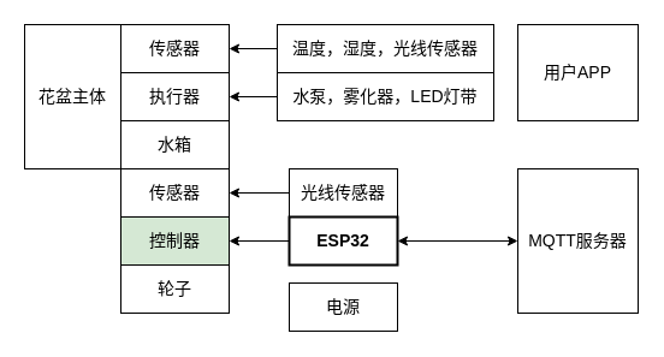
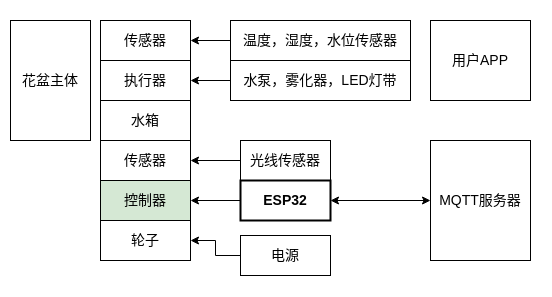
  <mxCell id="0" />
  <mxCell id="1" parent="0" />
- <mxCell id="2" value="&lt;font style=&quot;font-size: 14px;&quot;&gt;花盆主体&lt;/font&gt;" style="whiteSpace=wrap;html=1;resizeWidth=1;resizeHeight=1;autosize=0;" vertex="1" parent="1"><mxGeometry x="20" y="20" width="80" height="120" as="geometry" /></mxCell>
+ <mxCell id="2" value="&lt;font style=&quot;font-size: 14px;&quot;&gt;花盆主体&lt;/font&gt;" style="whiteSpace=wrap;html=1;resizeWidth=1;resizeHeight=1;autosize=0;" vertex="1" parent="1"><mxGeometry x="10" y="20" width="80" height="120" as="geometry" /></mxCell>
  <mxCell id="3" value="传感器" style="whiteSpace=wrap;html=1;fontSize=14;" vertex="1" parent="1"><mxGeometry x="100" y="20" width="90" height="40" as="geometry" /></mxCell>
  <mxCell id="4" value="执行器" style="whiteSpace=wrap;html=1;fontSize=14;" vertex="1" parent="1"><mxGeometry x="100" y="60" width="90" height="40" as="geometry" /></mxCell>
  <mxCell id="5" value="水箱" style="whiteSpace=wrap;html=1;fontSize=14;" vertex="1" parent="1"><mxGeometry x="100" y="100" width="90" height="40" as="geometry" /></mxCell>
  <mxCell id="6" value="传感器" style="whiteSpace=wrap;html=1;fontSize=14;" vertex="1" parent="1"><mxGeometry x="100" y="140" width="90" height="40" as="geometry" /></mxCell>
  <mxCell id="7" value="控制器" style="whiteSpace=wrap;html=1;fontSize=14;fillColor=#d5e8d4;" vertex="1" parent="1"><mxGeometry x="100" y="180" width="90" height="40" as="geometry" /></mxCell>
  <mxCell id="8" value="轮子" style="whiteSpace=wrap;html=1;fontSize=14;" vertex="1" parent="1"><mxGeometry x="100" y="220" width="90" height="40" as="geometry" /></mxCell>
  <mxCell id="9" style="edgeStyle=orthogonalEdgeStyle;rounded=0;orthogonalLoop=1;jettySize=auto;html=1;exitX=0;exitY=0.5;exitDx=0;exitDy=0;entryX=1;entryY=0.5;entryDx=0;entryDy=0;" edge="1" parent="1" source="21" target="7"><mxGeometry relative="1" as="geometry" /></mxCell>
  <mxCell id="10" style="edgeStyle=orthogonalEdgeStyle;rounded=0;orthogonalLoop=1;jettySize=auto;html=1;entryX=0;entryY=0.5;entryDx=0;entryDy=0;startArrow=classic;startFill=1;" edge="1" parent="1" source="21" target="17"><mxGeometry relative="1" as="geometry" /></mxCell>
  <mxCell id="11" style="edgeStyle=orthogonalEdgeStyle;rounded=0;orthogonalLoop=1;jettySize=auto;html=1;entryX=1;entryY=0.5;entryDx=0;entryDy=0;" edge="1" parent="1" source="12" target="4"><mxGeometry relative="1" as="geometry" /></mxCell>
  <mxCell id="12" value="水泵，雾化器，LED灯带" style="whiteSpace=wrap;html=1;fontSize=14;" vertex="1" parent="1"><mxGeometry x="230" y="60" width="180" height="40" as="geometry" /></mxCell>
  <mxCell id="13" style="edgeStyle=orthogonalEdgeStyle;rounded=0;orthogonalLoop=1;jettySize=auto;html=1;entryX=1;entryY=0.5;entryDx=0;entryDy=0;" edge="1" parent="1" source="14" target="6"><mxGeometry relative="1" as="geometry" /></mxCell>
  <mxCell id="14" value="光线传感器" style="whiteSpace=wrap;html=1;fontSize=14;" vertex="1" parent="1"><mxGeometry x="240" y="140" width="90" height="40" as="geometry" /></mxCell>
  <mxCell id="15" style="edgeStyle=orthogonalEdgeStyle;rounded=0;orthogonalLoop=1;jettySize=auto;html=1;entryX=1;entryY=0.5;entryDx=0;entryDy=0;" edge="1" parent="1" source="16" target="3"><mxGeometry relative="1" as="geometry" /></mxCell>
- <mxCell id="16" value="温度，湿度，光线传感器" style="whiteSpace=wrap;html=1;fontSize=14;" vertex="1" parent="1"><mxGeometry x="230" y="20" width="180" height="40" as="geometry" /></mxCell>
+ <mxCell id="16" value="温度，湿度，水位传感器" style="whiteSpace=wrap;html=1;fontSize=14;" vertex="1" parent="1"><mxGeometry x="230" y="20" width="180" height="40" as="geometry" /></mxCell>
  <mxCell id="17" value="&lt;span style=&quot;font-size: 14px;&quot;&gt;MQTT服务器&lt;/span&gt;" style="whiteSpace=wrap;html=1;" vertex="1" parent="1"><mxGeometry x="430" y="140" width="100" height="120" as="geometry" /></mxCell>
  <mxCell id="18" value="&lt;span style=&quot;font-size: 14px;&quot;&gt;用户APP&lt;/span&gt;" style="whiteSpace=wrap;html=1;" vertex="1" parent="1"><mxGeometry x="430" y="20" width="100" height="80" as="geometry" /></mxCell>
+ <mxCell id="19" style="edgeStyle=orthogonalEdgeStyle;rounded=0;orthogonalLoop=1;jettySize=auto;html=1;exitX=0;exitY=0.5;exitDx=0;exitDy=0;entryX=1;entryY=0.5;entryDx=0;entryDy=0;" edge="1" parent="1" source="20" target="8"><mxGeometry relative="1" as="geometry" /></mxCell>
  <mxCell id="20" value="电源" style="whiteSpace=wrap;html=1;fontSize=14;" vertex="1" parent="1"><mxGeometry x="240" y="235" width="90" height="40" as="geometry" /></mxCell>
  <mxCell id="21" value="ESP32" style="whiteSpace=wrap;html=1;fontSize=14;fontStyle=1;strokeWidth=2;" vertex="1" parent="1"><mxGeometry x="240" y="180" width="90" height="40" as="geometry" /></mxCell>
